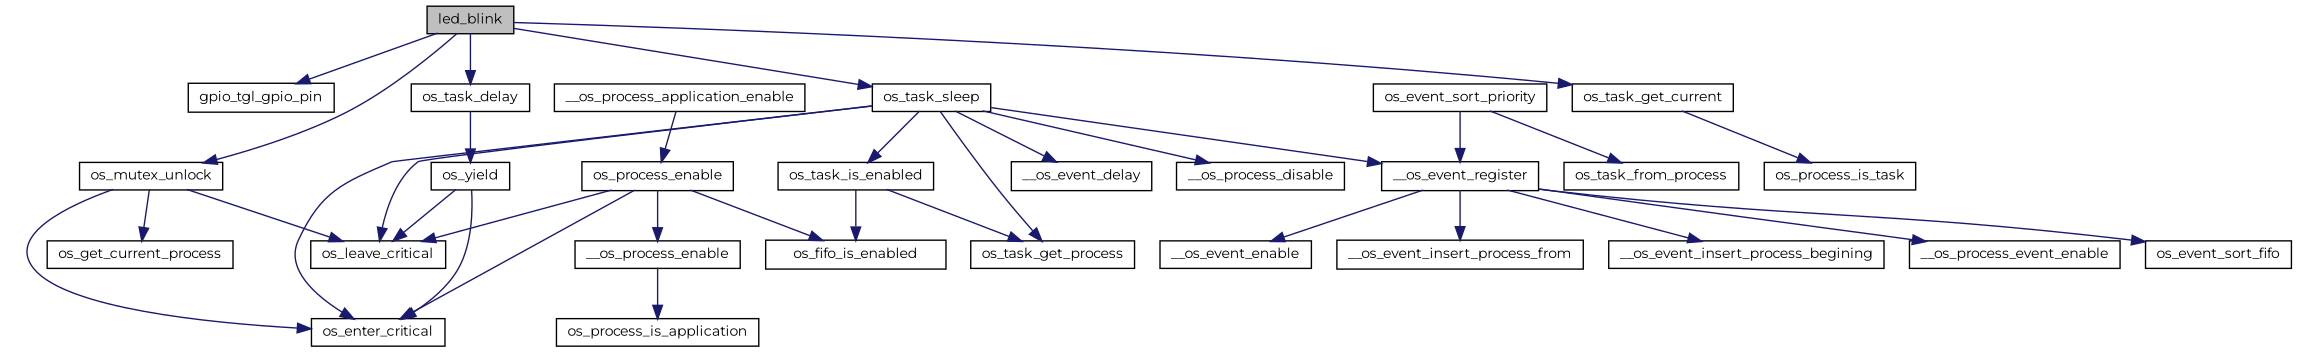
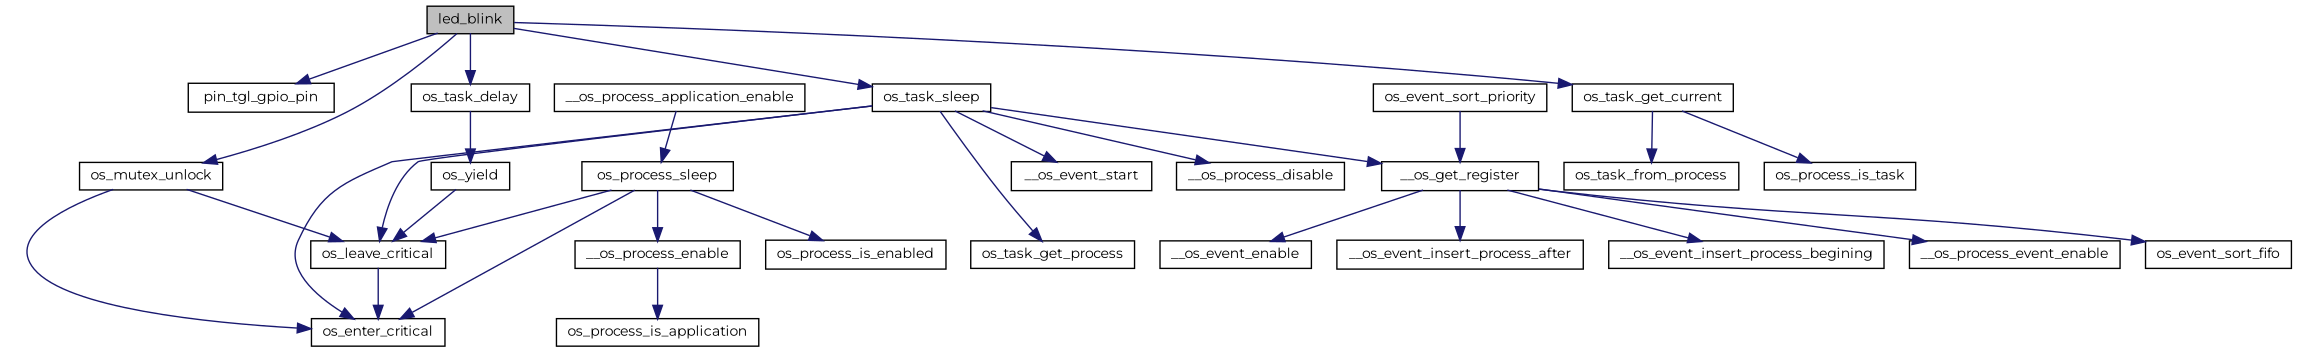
  digraph {
    fontname=Montserrat
    rankdir=TB
    node [color=black fillcolor=white fontname=Montserrat fontsize=10 shape=record style=filled]
    edge [color=midnightblue fontname=Montserrat fontsize=10 labelfontname=FreeSans labelfontsize=10 style=solid]
    n1 [fillcolor=grey75 fontcolor=black height=0.2 label=led_blink width=0.4]
-   n2 [height=0.2 label=gpio_tgl_gpio_pin width=0.4]
+   n2 [height=0.2 label=pin_tgl_gpio_pin width=0.4]
    n3 [height=0.2 label=os_mutex_unlock width=0.4]
    n4 [height=0.2 label=os_task_delay width=0.4]
    n5 [height=0.2 label=os_task_get_current width=0.4]
    n6 [height=0.2 label=os_task_sleep width=0.4]
    n7 [height=0.2 label=os_enter_critical width=0.4]
-   n8 [height=0.2 label=os_get_current_process width=0.4]
    n9 [height=0.2 label=os_leave_critical width=0.4]
    n10 [height=0.2 label=os_yield width=0.4]
    n11 [height=0.2 label=os_process_is_task width=0.4]
    n12 [height=0.2 label=os_task_from_process width=0.4]
-   n13 [height=0.2 label=__os_event_register width=0.4]
-   n14 [height=0.2 label=__os_event_delay width=0.4]
+   n13 [height=0.2 label=__os_get_register width=0.4]
+   n14 [height=0.2 label=__os_event_start width=0.4]
    n15 [height=0.2 label=__os_process_disable width=0.4]
    n16 [height=0.2 label=os_task_get_process width=0.4]
-   n17 [height=0.2 label=os_task_is_enabled width=0.4]
    n18 [height=0.2 label=__os_event_enable width=0.4]
-   n19 [height=0.2 label=__os_event_insert_process_from width=0.4]
+   n19 [height=0.2 label=__os_event_insert_process_after width=0.4]
    n20 [height=0.2 label=__os_event_insert_process_begining width=0.4]
    n21 [height=0.2 label=__os_process_event_enable width=0.4]
    n22 [height=0.2 label=os_event_sort_fifo width=0.4]
-   n23 [height=0.2 label=os_fifo_is_enabled width=0.4]
+   n23 [height=0.2 label=os_process_is_enabled width=0.4]
    n24 [height=0.2 label=os_event_sort_priority width=0.4]
    n25 [height=0.2 label=__os_process_application_enable width=0.4]
-   n26 [height=0.2 label=os_process_enable width=0.4]
+   n26 [height=0.2 label=os_process_sleep width=0.4]
    n27 [height=0.2 label=__os_process_enable width=0.4]
    n28 [height=0.2 label=os_process_is_application width=0.4]
    n1 -> n2
    n1 -> n3
    n1 -> n4
    n1 -> n5
    n1 -> n6
    n3 -> n7
-   n3 -> n8
    n3 -> n9
    n4 -> n10
    n5 -> n11
-   n24 -> n12
+   n5 -> n12
    n6 -> n7
    n6 -> n9
    n6 -> n13
    n6 -> n14
    n6 -> n15
    n6 -> n16
-   n6 -> n17
-   n10 -> n7
+   n9 -> n7
    n10 -> n9
    n13 -> n18
    n13 -> n19
    n13 -> n20
    n13 -> n21
    n13 -> n22
-   n17 -> n16
-   n17 -> n23
    n24 -> n13
    n25 -> n26
    n26 -> n7
    n26 -> n9
    n26 -> n23
    n26 -> n27
    n27 -> n28
  }
